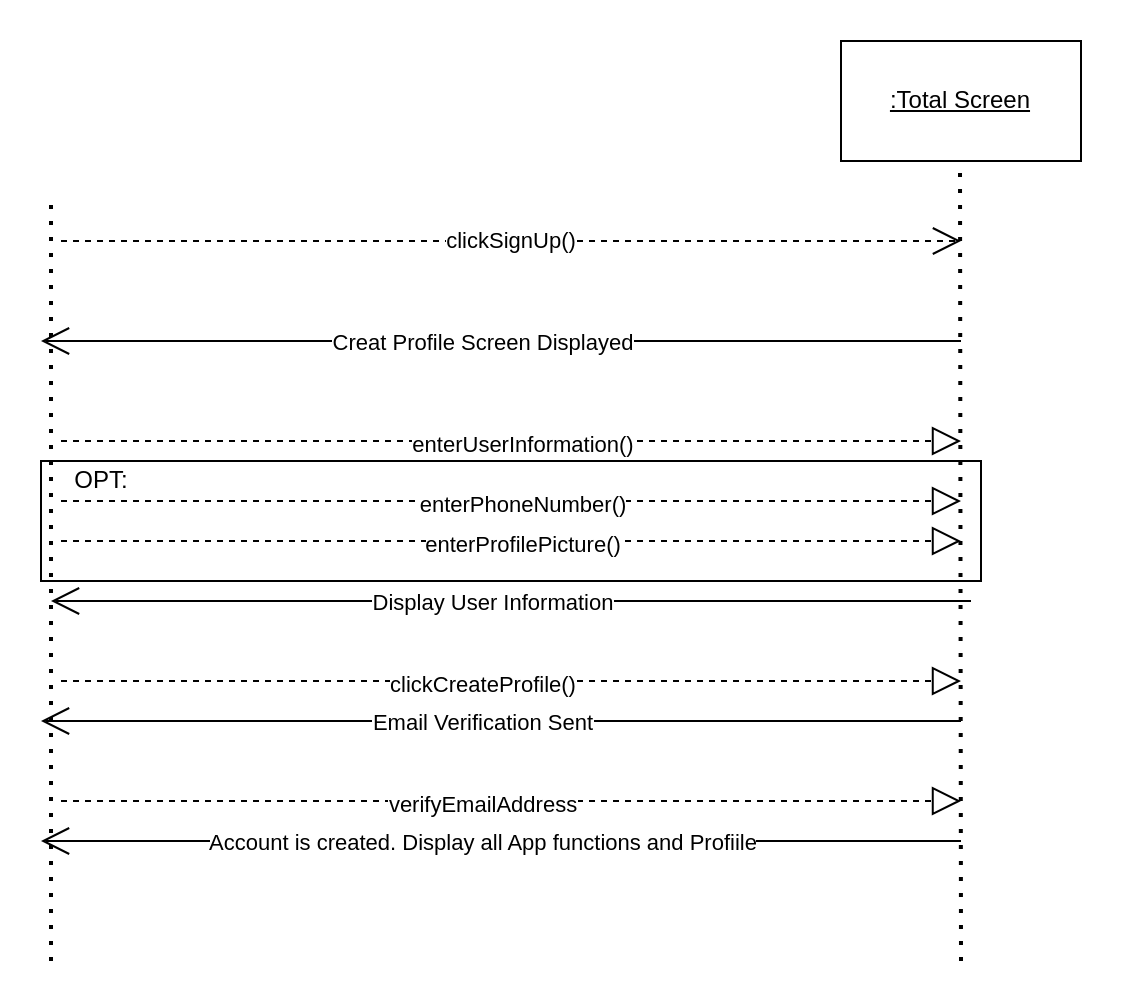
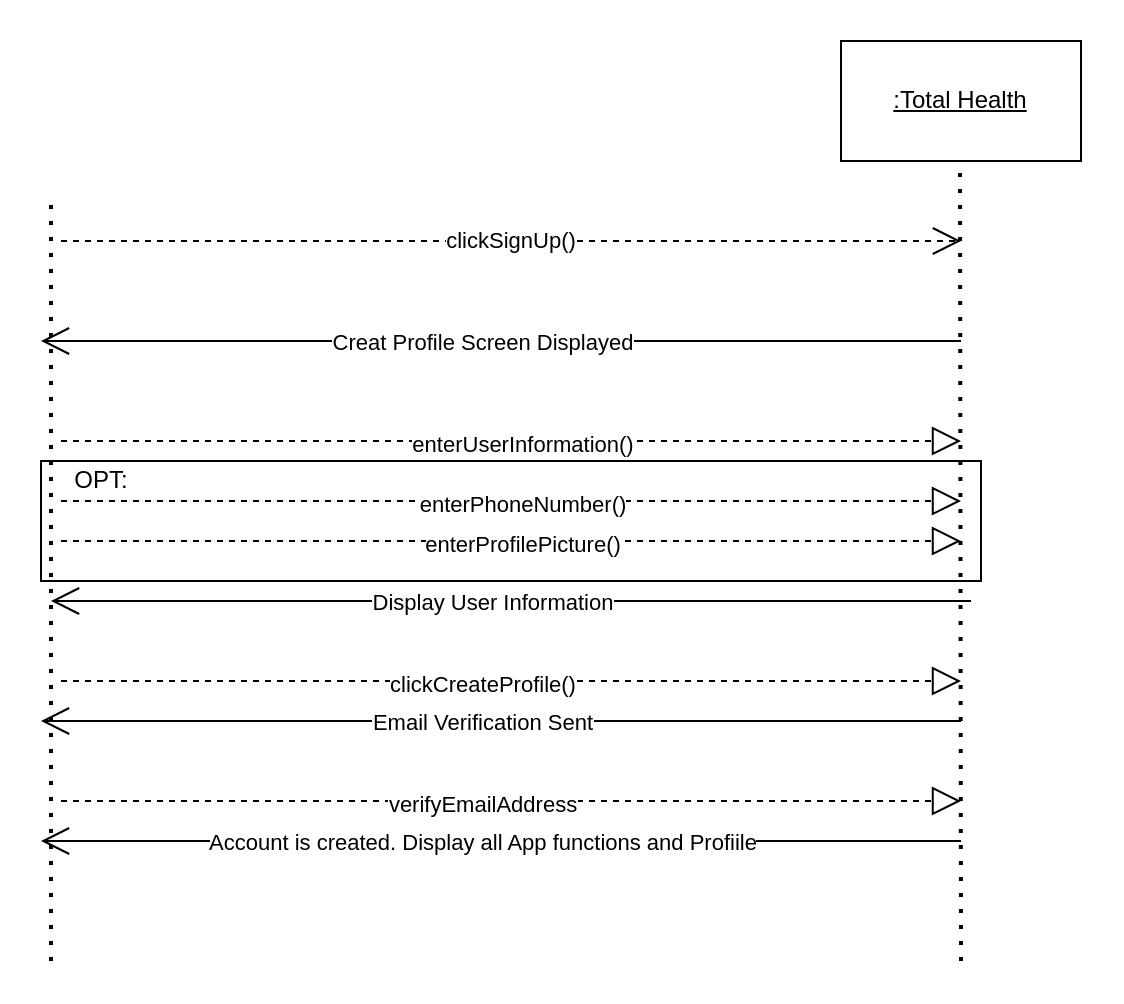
  <mxCell id="0" />
  <mxCell id="1" parent="0" />
  <mxCell id="2" value="" style="rounded=0;whiteSpace=wrap;html=1;fillColor=none;" vertex="1" parent="1"><mxGeometry x="20" y="230" width="470" height="60" as="geometry" /></mxCell>
  <mxCell id="3" value="" style="endArrow=none;dashed=1;html=1;dashPattern=1 3;strokeWidth=2;rounded=0;" parent="1" edge="1"><mxGeometry width="50" height="50" relative="1" as="geometry"><mxPoint x="25" y="480" as="sourcePoint" /><mxPoint x="25" y="100" as="targetPoint" /></mxGeometry></mxCell>
- <mxCell id="4" value="&lt;u&gt;:Total Screen&lt;/u&gt;" style="rounded=0;whiteSpace=wrap;html=1;" parent="1" vertex="1"><mxGeometry x="420" y="20" width="120" height="60" as="geometry" /></mxCell>
+ <mxCell id="4" value="&lt;u&gt;:Total Health&lt;/u&gt;" style="rounded=0;whiteSpace=wrap;html=1;" parent="1" vertex="1"><mxGeometry x="420" y="20" width="120" height="60" as="geometry" /></mxCell>
  <mxCell id="5" value="" style="endArrow=none;dashed=1;html=1;dashPattern=1 3;strokeWidth=2;rounded=0;" parent="1" edge="1"><mxGeometry width="50" height="50" relative="1" as="geometry"><mxPoint x="480" y="480" as="sourcePoint" /><mxPoint x="479.5" y="80" as="targetPoint" /></mxGeometry></mxCell>
  <mxCell id="6" value="clickSignUp()" style="endArrow=open;endSize=12;dashed=1;html=1;rounded=0;" parent="1" edge="1"><mxGeometry width="160" relative="1" as="geometry"><mxPoint x="30" y="120" as="sourcePoint" /><mxPoint x="480" y="120" as="targetPoint" /></mxGeometry></mxCell>
  <mxCell id="7" value="" style="endArrow=open;endFill=1;endSize=12;html=1;rounded=0;" parent="1" edge="1"><mxGeometry width="160" relative="1" as="geometry"><mxPoint x="480" y="170" as="sourcePoint" /><mxPoint x="20" y="170" as="targetPoint" /></mxGeometry></mxCell>
  <mxCell id="8" value="Creat Profile Screen Displayed" style="edgeLabel;html=1;align=center;verticalAlign=middle;resizable=0;points=[];" parent="7" vertex="1" connectable="0"><mxGeometry x="0.13" relative="1" as="geometry"><mxPoint x="20" as="offset" /></mxGeometry></mxCell>
  <mxCell id="9" value="" style="endArrow=block;dashed=1;endFill=0;endSize=12;html=1;rounded=0;" parent="1" edge="1"><mxGeometry width="160" relative="1" as="geometry"><mxPoint x="30" y="220" as="sourcePoint" /><mxPoint x="480" y="220" as="targetPoint" /><Array as="points" /></mxGeometry></mxCell>
  <mxCell id="10" value="enterUserInformation()" style="edgeLabel;html=1;align=center;verticalAlign=middle;resizable=0;points=[];" parent="9" vertex="1" connectable="0"><mxGeometry x="0.102" y="-1" relative="1" as="geometry"><mxPoint x="-18" as="offset" /></mxGeometry></mxCell>
  <mxCell id="11" value="" style="endArrow=open;endFill=1;endSize=12;html=1;rounded=0;" parent="1" edge="1"><mxGeometry width="160" relative="1" as="geometry"><mxPoint x="485" y="300" as="sourcePoint" /><mxPoint x="25" y="300" as="targetPoint" /></mxGeometry></mxCell>
  <mxCell id="12" value="Display User Information" style="edgeLabel;html=1;align=center;verticalAlign=middle;resizable=0;points=[];" parent="11" vertex="1" connectable="0"><mxGeometry x="0.13" relative="1" as="geometry"><mxPoint x="20" as="offset" /></mxGeometry></mxCell>
  <mxCell id="13" value="" style="endArrow=block;dashed=1;endFill=0;endSize=12;html=1;rounded=0;" parent="1" edge="1"><mxGeometry width="160" relative="1" as="geometry"><mxPoint x="30" y="340" as="sourcePoint" /><mxPoint x="480" y="340" as="targetPoint" /><Array as="points" /></mxGeometry></mxCell>
  <mxCell id="14" value="clickCreateProfile()" style="edgeLabel;html=1;align=center;verticalAlign=middle;resizable=0;points=[];" parent="13" vertex="1" connectable="0"><mxGeometry x="0.102" y="-1" relative="1" as="geometry"><mxPoint x="-38" as="offset" /></mxGeometry></mxCell>
  <mxCell id="15" value="" style="endArrow=open;endFill=1;endSize=12;html=1;rounded=0;" parent="1" edge="1"><mxGeometry width="160" relative="1" as="geometry"><mxPoint x="480" y="420" as="sourcePoint" /><mxPoint x="20" y="420" as="targetPoint" /></mxGeometry></mxCell>
  <mxCell id="16" value="Account is created. Display all App functions and Profiile" style="edgeLabel;html=1;align=center;verticalAlign=middle;resizable=0;points=[];" parent="15" vertex="1" connectable="0"><mxGeometry x="0.13" relative="1" as="geometry"><mxPoint x="20" as="offset" /></mxGeometry></mxCell>
  <mxCell id="17" value="OPT:" style="text;html=1;resizable=0;autosize=1;align=center;verticalAlign=middle;points=[];fillColor=none;strokeColor=none;rounded=0;" vertex="1" parent="1"><mxGeometry x="30" y="230" width="40" height="20" as="geometry" /></mxCell>
  <mxCell id="18" value="" style="endArrow=block;dashed=1;endFill=0;endSize=12;html=1;rounded=0;" edge="1" parent="1"><mxGeometry width="160" relative="1" as="geometry"><mxPoint x="30" y="250" as="sourcePoint" /><mxPoint x="480" y="250" as="targetPoint" /><Array as="points" /></mxGeometry></mxCell>
  <mxCell id="19" value="enterPhoneNumber()" style="edgeLabel;html=1;align=center;verticalAlign=middle;resizable=0;points=[];" vertex="1" connectable="0" parent="18"><mxGeometry x="0.102" y="-1" relative="1" as="geometry"><mxPoint x="-18" as="offset" /></mxGeometry></mxCell>
  <mxCell id="20" value="" style="endArrow=block;dashed=1;endFill=0;endSize=12;html=1;rounded=0;" edge="1" parent="1"><mxGeometry width="160" relative="1" as="geometry"><mxPoint x="30" y="270" as="sourcePoint" /><mxPoint x="480" y="270" as="targetPoint" /><Array as="points" /></mxGeometry></mxCell>
  <mxCell id="21" value="enterProfilePicture()" style="edgeLabel;html=1;align=center;verticalAlign=middle;resizable=0;points=[];" vertex="1" connectable="0" parent="20"><mxGeometry x="0.102" y="-1" relative="1" as="geometry"><mxPoint x="-18" as="offset" /></mxGeometry></mxCell>
  <mxCell id="22" value="" style="endArrow=open;endFill=1;endSize=12;html=1;rounded=0;" edge="1" parent="1"><mxGeometry width="160" relative="1" as="geometry"><mxPoint x="480" y="360" as="sourcePoint" /><mxPoint x="20" y="360" as="targetPoint" /></mxGeometry></mxCell>
  <mxCell id="23" value="Email Verification Sent" style="edgeLabel;html=1;align=center;verticalAlign=middle;resizable=0;points=[];" vertex="1" connectable="0" parent="22"><mxGeometry x="0.13" relative="1" as="geometry"><mxPoint x="20" as="offset" /></mxGeometry></mxCell>
  <mxCell id="24" value="" style="endArrow=block;dashed=1;endFill=0;endSize=12;html=1;rounded=0;" edge="1" parent="1"><mxGeometry width="160" relative="1" as="geometry"><mxPoint x="30" y="400" as="sourcePoint" /><mxPoint x="480" y="400" as="targetPoint" /><Array as="points" /></mxGeometry></mxCell>
  <mxCell id="25" value="verifyEmailAddress" style="edgeLabel;html=1;align=center;verticalAlign=middle;resizable=0;points=[];" vertex="1" connectable="0" parent="24"><mxGeometry x="0.102" y="-1" relative="1" as="geometry"><mxPoint x="-38" as="offset" /></mxGeometry></mxCell>
